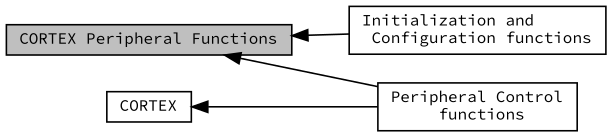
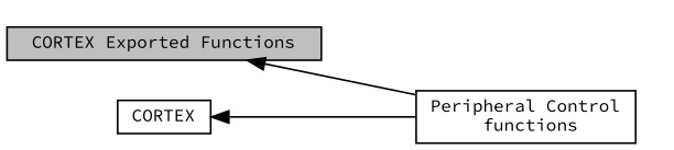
  digraph {
    fontname="Source Code Pro"
    rankdir=LR
    node [color=black fillcolor=white fontname="Source Code Pro" fontsize=10 shape=box style=filled]
    edge [dir=back fontname="Source Code Pro" fontsize=10 labelfontname=Helvetica labelfontsize=10 shape=plaintext style=solid]
-   n1 [fillcolor=grey75 fontcolor=black height=0.2 label="CORTEX Peripheral Functions" width=0.4]
-   n2 [height=0.2 label="Initialization and\l Configuration functions" width=0.4]
+   n1 [fillcolor=grey75 fontcolor=black height=0.2 label="CORTEX Exported Functions" width=0.4]
    n3 [height=0.2 label="Peripheral Control\l functions" width=0.4]
    n4 [height=0.2 label=CORTEX width=0.4]
-   n1 -> n2
    n1 -> n3
    n4 -> n3
  }
